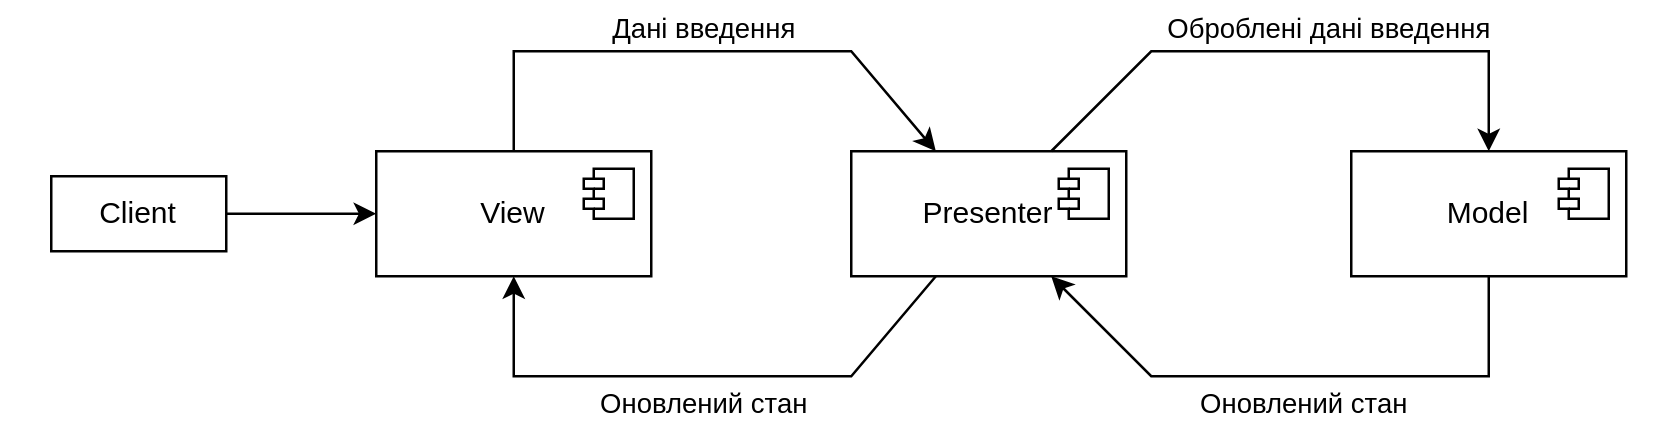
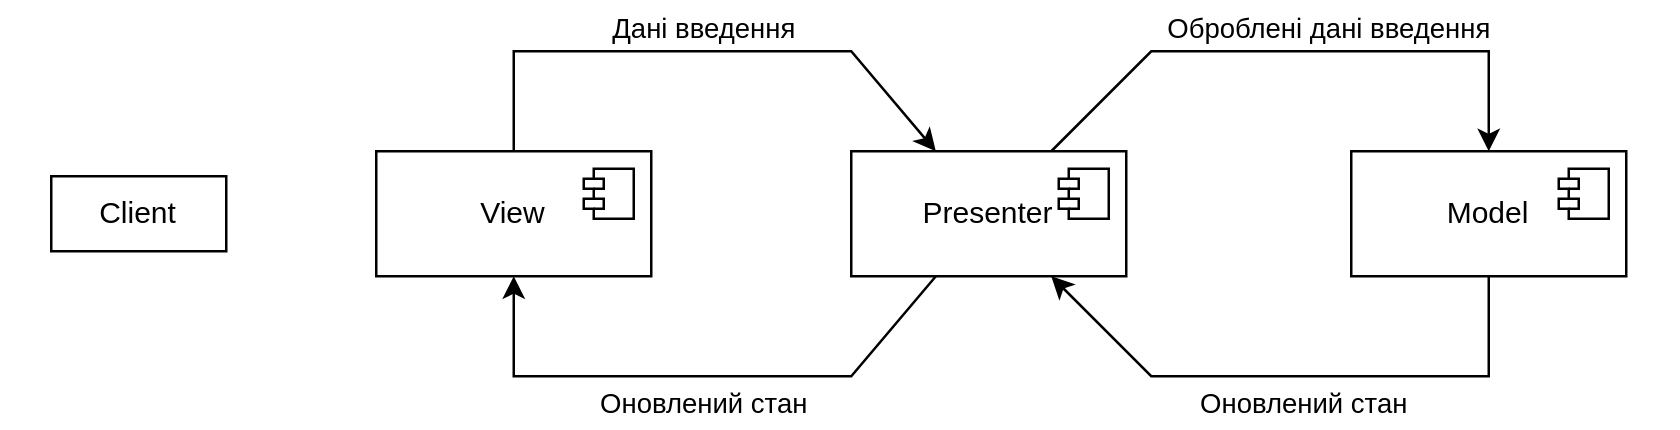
  <mxCell id="0" />
  <mxCell id="1" parent="0" />
  <mxCell id="2" value="Model" style="html=1;dropTarget=0;whiteSpace=wrap;" parent="1" vertex="1"><mxGeometry x="540" y="60" width="110" height="50" as="geometry" /></mxCell>
  <mxCell id="3" value="" style="shape=module;jettyWidth=8;jettyHeight=4;" parent="2" vertex="1"><mxGeometry x="1" width="20" height="20" relative="1" as="geometry"><mxPoint x="-27" y="7" as="offset" /></mxGeometry></mxCell>
  <mxCell id="4" value="View" style="html=1;dropTarget=0;whiteSpace=wrap;" parent="1" vertex="1"><mxGeometry x="150" y="60" width="110" height="50" as="geometry" /></mxCell>
  <mxCell id="5" value="" style="shape=module;jettyWidth=8;jettyHeight=4;" parent="4" vertex="1"><mxGeometry x="1" width="20" height="20" relative="1" as="geometry"><mxPoint x="-27" y="7" as="offset" /></mxGeometry></mxCell>
  <mxCell id="6" value="Presenter" style="html=1;dropTarget=0;whiteSpace=wrap;" parent="1" vertex="1"><mxGeometry x="340" y="60" width="110" height="50" as="geometry" /></mxCell>
  <mxCell id="7" value="" style="shape=module;jettyWidth=8;jettyHeight=4;" parent="6" vertex="1"><mxGeometry x="1" width="20" height="20" relative="1" as="geometry"><mxPoint x="-27" y="7" as="offset" /></mxGeometry></mxCell>
  <mxCell id="8" value="Client" style="html=1;whiteSpace=wrap;" parent="1" vertex="1"><mxGeometry x="20" y="70" width="70" height="30" as="geometry" /></mxCell>
- <mxCell id="9" value="" style="endArrow=classic;html=1;rounded=0;" parent="1" source="8" target="4" edge="1"><mxGeometry width="50" height="50" relative="1" as="geometry"><mxPoint x="30" y="70" as="sourcePoint" /><mxPoint x="80" y="20" as="targetPoint" /></mxGeometry></mxCell>
  <mxCell id="10" value="" style="endArrow=classic;html=1;rounded=0;" edge="1" parent="1" source="4" target="6"><mxGeometry width="50" height="50" relative="1" as="geometry"><mxPoint x="180" y="30" as="sourcePoint" /><mxPoint x="230" y="-20" as="targetPoint" /><Array as="points"><mxPoint x="205" y="20" /><mxPoint x="340" y="20" /></Array></mxGeometry></mxCell>
  <mxCell id="11" value="Дані введення" style="edgeLabel;html=1;align=center;verticalAlign=middle;resizable=0;points=[];" vertex="1" connectable="0" parent="10"><mxGeometry x="-0.222" y="2" relative="1" as="geometry"><mxPoint x="27" y="-8" as="offset" /></mxGeometry></mxCell>
  <mxCell id="12" value="" style="endArrow=classic;html=1;rounded=0;" edge="1" parent="1" source="6" target="4"><mxGeometry width="50" height="50" relative="1" as="geometry"><mxPoint x="380" y="210" as="sourcePoint" /><mxPoint x="430" y="160" as="targetPoint" /><Array as="points"><mxPoint x="340" y="150" /><mxPoint x="205" y="150" /></Array></mxGeometry></mxCell>
  <mxCell id="13" value="Оновлений стан" style="edgeLabel;html=1;align=center;verticalAlign=middle;resizable=0;points=[];" vertex="1" connectable="0" parent="12"><mxGeometry x="0.141" relative="1" as="geometry"><mxPoint x="18" y="10" as="offset" /></mxGeometry></mxCell>
  <mxCell id="14" value="" style="endArrow=classic;html=1;rounded=0;" edge="1" parent="1" source="6" target="2"><mxGeometry width="50" height="50" relative="1" as="geometry"><mxPoint x="520" y="10" as="sourcePoint" /><mxPoint x="560" y="180" as="targetPoint" /><Array as="points"><mxPoint x="460" y="20" /><mxPoint x="595" y="20" /></Array></mxGeometry></mxCell>
  <mxCell id="15" value="Оброблені дані введення" style="edgeLabel;html=1;align=center;verticalAlign=middle;resizable=0;points=[];" vertex="1" connectable="0" parent="14"><mxGeometry x="-0.172" y="1" relative="1" as="geometry"><mxPoint x="31" y="-9" as="offset" /></mxGeometry></mxCell>
  <mxCell id="16" value="" style="endArrow=classic;html=1;rounded=0;" edge="1" parent="1" source="2" target="6"><mxGeometry width="50" height="50" relative="1" as="geometry"><mxPoint x="350" y="330" as="sourcePoint" /><mxPoint x="400" y="280" as="targetPoint" /><Array as="points"><mxPoint x="595" y="150" /><mxPoint x="460" y="150" /></Array></mxGeometry></mxCell>
  <mxCell id="17" value="Оновлений стан" style="edgeLabel;html=1;align=center;verticalAlign=middle;resizable=0;points=[];" vertex="1" connectable="0" parent="16"><mxGeometry x="0.38" y="4" relative="1" as="geometry"><mxPoint x="45" y="6" as="offset" /></mxGeometry></mxCell>
